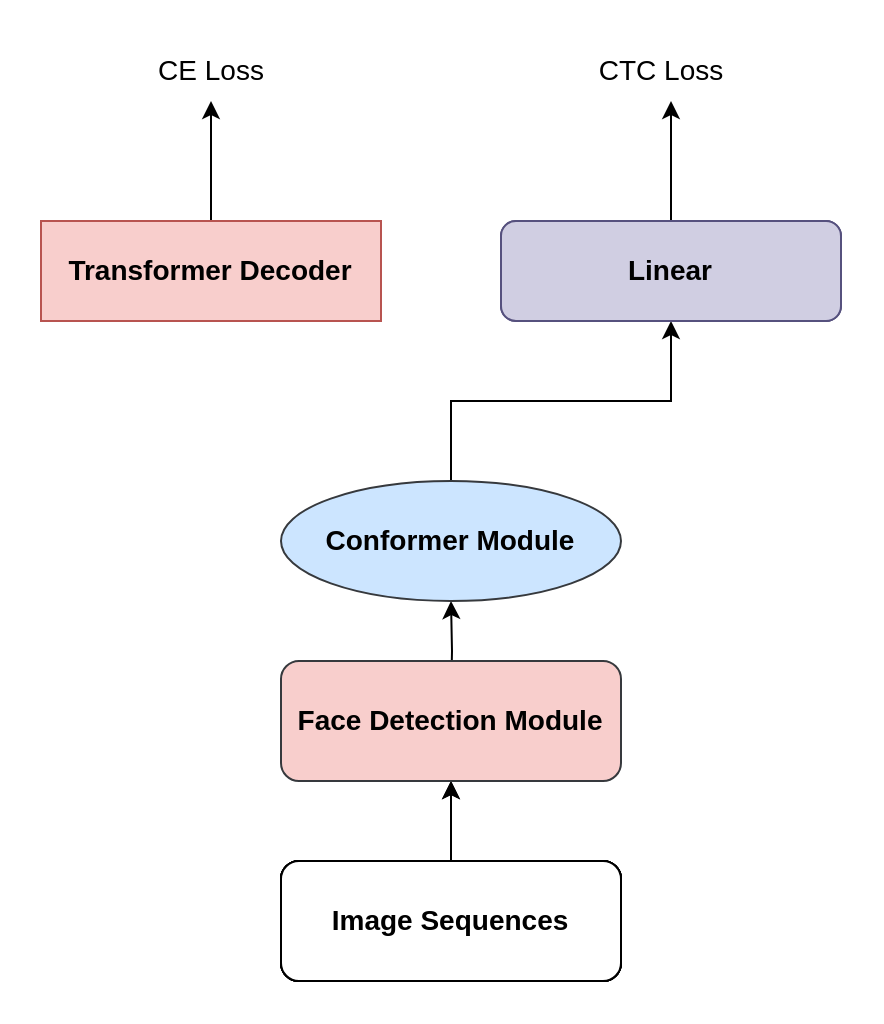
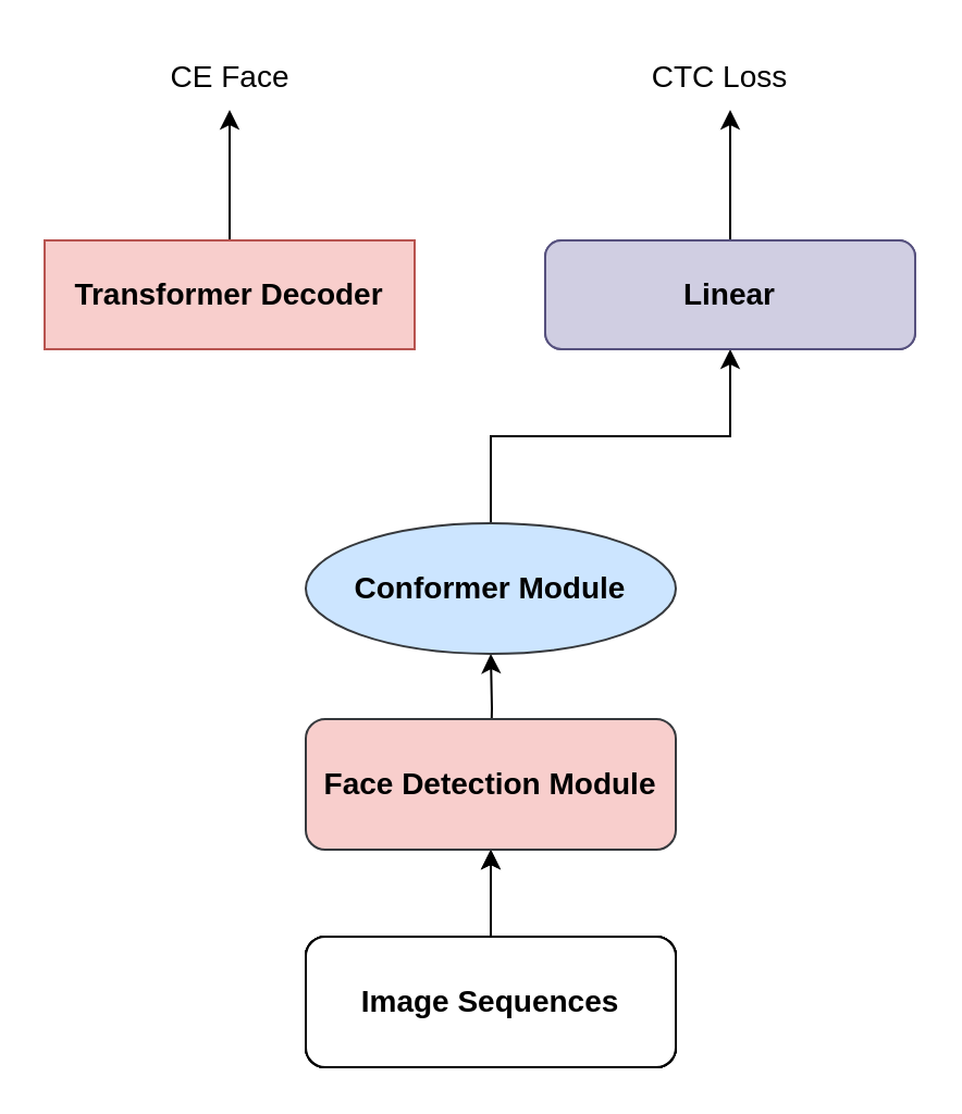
  <mxCell id="0" />
  <mxCell id="1" parent="0" />
  <mxCell id="2" value="" style="edgeStyle=orthogonalEdgeStyle;rounded=0;orthogonalLoop=1;jettySize=auto;html=1;" edge="1" parent="1" source="3"><mxGeometry relative="1" as="geometry"><mxPoint x="225" y="390" as="targetPoint" /></mxGeometry></mxCell>
  <mxCell id="3" value="Image Sequences" style="rounded=1;whiteSpace=wrap;html=1;" vertex="1" parent="1"><mxGeometry x="140" y="430" width="170" height="60" as="geometry" /></mxCell>
  <mxCell id="4" value="" style="edgeStyle=orthogonalEdgeStyle;rounded=0;orthogonalLoop=1;jettySize=auto;html=1;" edge="1" parent="1" target="6"><mxGeometry relative="1" as="geometry"><mxPoint x="225" y="350" as="sourcePoint" /></mxGeometry></mxCell>
  <mxCell id="5" style="edgeStyle=orthogonalEdgeStyle;rounded=0;orthogonalLoop=1;jettySize=auto;html=1;exitX=0.5;exitY=0;exitDx=0;exitDy=0;entryX=0.5;entryY=1;entryDx=0;entryDy=0;" edge="1" parent="1" source="6" target="7"><mxGeometry relative="1" as="geometry"><mxPoint x="340" y="180" as="targetPoint" /></mxGeometry></mxCell>
  <mxCell id="6" value="Conformer Module" style="ellipse;whiteSpace=wrap;html=1;fillColor=#cce5ff;strokeColor=#36393d;fontStyle=1;fontSize=14;" vertex="1" parent="1"><mxGeometry x="140" y="240" width="170" height="60" as="geometry" /></mxCell>
  <mxCell id="7" value="Linear" style="rounded=1;whiteSpace=wrap;html=1;fillColor=#d0cee2;strokeColor=#56517e;" vertex="1" parent="1"><mxGeometry x="250" y="110" width="170" height="50" as="geometry" /></mxCell>
  <mxCell id="8" value="" style="edgeStyle=orthogonalEdgeStyle;rounded=0;orthogonalLoop=1;jettySize=auto;html=1;fontSize=14;" edge="1" parent="1" source="9"><mxGeometry relative="1" as="geometry"><mxPoint x="105" y="50" as="targetPoint" /></mxGeometry></mxCell>
  <mxCell id="9" value="Transformer Decoder" style="whiteSpace=wrap;html=1;fillColor=#f8cecc;strokeColor=#b85450;fontStyle=1;fontSize=14;rounded=0;" vertex="1" parent="1"><mxGeometry x="20" y="110" width="170" height="50" as="geometry" /></mxCell>
  <mxCell id="10" value="Image Sequences" style="rounded=1;whiteSpace=wrap;html=1;" vertex="1" parent="1"><mxGeometry x="140" y="430" width="170" height="60" as="geometry" /></mxCell>
  <mxCell id="11" value="Image Sequences" style="rounded=1;whiteSpace=wrap;html=1;fontStyle=1" vertex="1" parent="1"><mxGeometry x="140" y="430" width="170" height="60" as="geometry" /></mxCell>
  <mxCell id="12" value="" style="edgeStyle=orthogonalEdgeStyle;rounded=0;orthogonalLoop=1;jettySize=auto;html=1;fontSize=14;" edge="1" parent="1" source="13"><mxGeometry relative="1" as="geometry"><mxPoint x="335" y="50" as="targetPoint" /></mxGeometry></mxCell>
  <mxCell id="13" value="Linear" style="rounded=1;whiteSpace=wrap;html=1;fillColor=#d0cee2;strokeColor=#56517e;fontStyle=1;fontSize=14;" vertex="1" parent="1"><mxGeometry x="250" y="110" width="170" height="50" as="geometry" /></mxCell>
  <mxCell id="14" value="Image Sequences" style="rounded=1;whiteSpace=wrap;html=1;fontStyle=1" vertex="1" parent="1"><mxGeometry x="140" y="430" width="170" height="60" as="geometry" /></mxCell>
  <mxCell id="15" value="" style="edgeStyle=orthogonalEdgeStyle;rounded=0;orthogonalLoop=1;jettySize=auto;html=1;fontSize=14;" edge="1" parent="1" source="16" target="17"><mxGeometry relative="1" as="geometry" /></mxCell>
  <mxCell id="16" value="Image Sequences" style="rounded=1;whiteSpace=wrap;html=1;fontStyle=1;fontSize=14;" vertex="1" parent="1"><mxGeometry x="140" y="430" width="170" height="60" as="geometry" /></mxCell>
  <mxCell id="17" value="Face Detection Module" style="rounded=1;whiteSpace=wrap;html=1;fillColor=#f8cecc;strokeColor=#36393d;fontStyle=1;fontSize=14;" vertex="1" parent="1"><mxGeometry x="140" y="330" width="170" height="60" as="geometry" /></mxCell>
- <mxCell id="18" value="CE Loss" style="text;html=1;align=center;verticalAlign=middle;resizable=0;points=[];autosize=1;strokeColor=none;fillColor=none;fontSize=14;" vertex="1" parent="1"><mxGeometry x="65" y="20" width="80" height="30" as="geometry" /></mxCell>
+ <mxCell id="18" value="CE Face" style="text;html=1;align=center;verticalAlign=middle;resizable=0;points=[];autosize=1;strokeColor=none;fillColor=none;fontSize=14;" vertex="1" parent="1"><mxGeometry x="65" y="20" width="80" height="30" as="geometry" /></mxCell>
  <mxCell id="19" value="CTC Loss" style="text;html=1;align=center;verticalAlign=middle;resizable=0;points=[];autosize=1;strokeColor=none;fillColor=none;fontSize=14;" vertex="1" parent="1"><mxGeometry x="285" y="20" width="90" height="30" as="geometry" /></mxCell>
